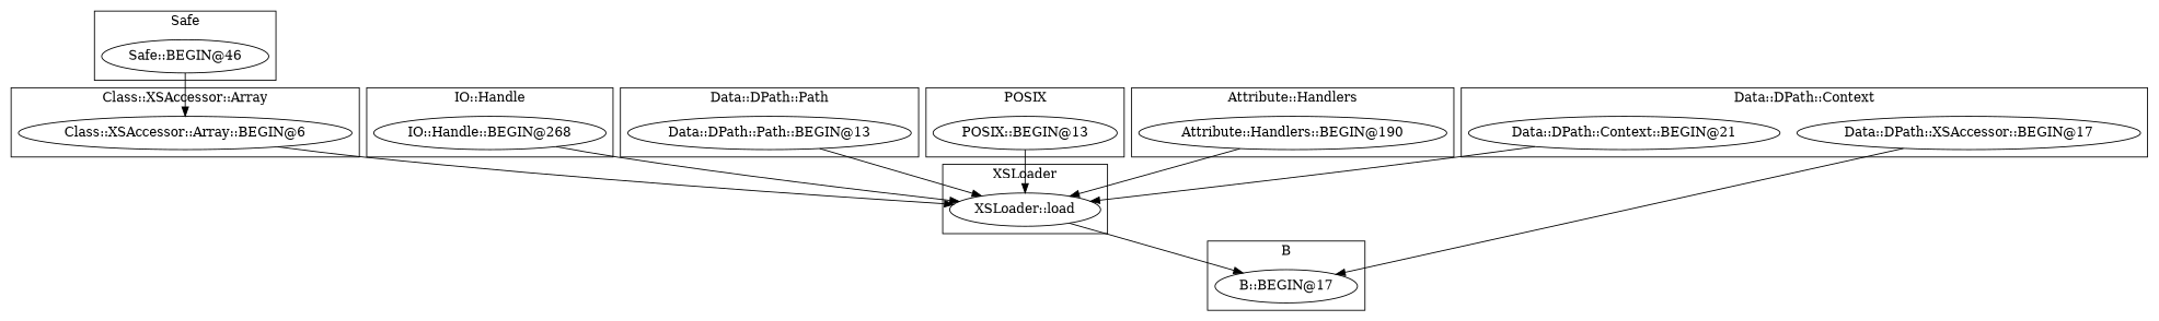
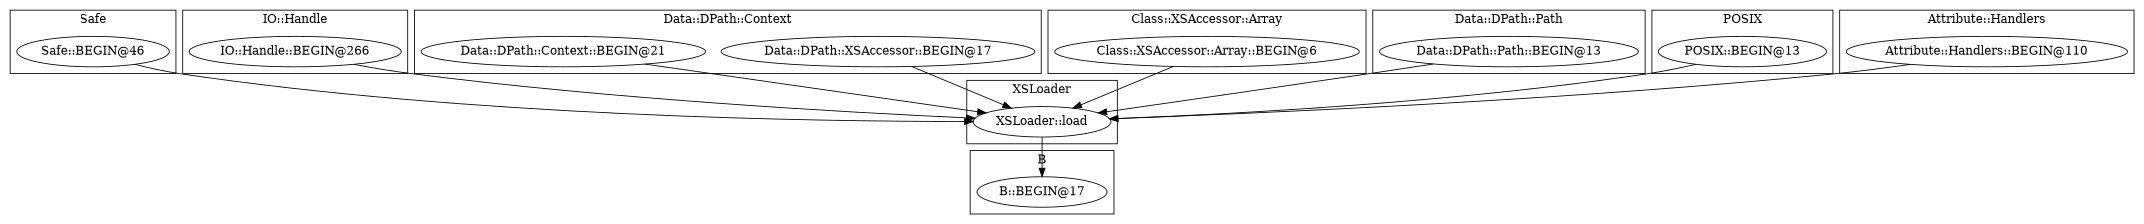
  digraph {
    "Safe::BEGIN@46"
-   "IO::Handle::BEGIN@266" [label="IO::Handle::BEGIN@268"]
+   "IO::Handle::BEGIN@266"
    n3 [label="Data::DPath::XSAccessor::BEGIN@17"]
    n4 [label="Data::DPath::Context::BEGIN@21"]
    "Class::XSAccessor::Array::BEGIN@6"
    "B::BEGIN@17"
    "Data::DPath::Path::BEGIN@13"
    "XSLoader::load"
    "POSIX::BEGIN@13"
-   "Attribute::Handlers::BEGIN@110" [label="Attribute::Handlers::BEGIN@190"]
+   "Attribute::Handlers::BEGIN@110"
    subgraph cluster_1 {
      label=Safe
      "Safe::BEGIN@46"
    }
    subgraph cluster_2 {
      label="IO::Handle"
      "IO::Handle::BEGIN@266"
    }
    subgraph cluster_3 {
      label="Data::DPath::Context"
      n3
      n4
    }
    subgraph cluster_4 {
      label="Class::XSAccessor::Array"
      "Class::XSAccessor::Array::BEGIN@6"
    }
    subgraph cluster_5 {
      label=B
      "B::BEGIN@17"
    }
    subgraph cluster_6 {
      label="Data::DPath::Path"
      "Data::DPath::Path::BEGIN@13"
    }
    subgraph cluster_7 {
      label=XSLoader
      "XSLoader::load"
    }
    subgraph cluster_8 {
      label=POSIX
      "POSIX::BEGIN@13"
    }
    subgraph cluster_9 {
      label="Attribute::Handlers"
      "Attribute::Handlers::BEGIN@110"
    }
-   "Safe::BEGIN@46" -> "Class::XSAccessor::Array::BEGIN@6"
+   "Safe::BEGIN@46" -> "XSLoader::load"
    "IO::Handle::BEGIN@266" -> "XSLoader::load"
-   n3 -> "B::BEGIN@17"
+   n3 -> "XSLoader::load"
    n4 -> "XSLoader::load"
    "Class::XSAccessor::Array::BEGIN@6" -> "XSLoader::load"
    "Data::DPath::Path::BEGIN@13" -> "XSLoader::load"
    "XSLoader::load" -> "B::BEGIN@17"
    "POSIX::BEGIN@13" -> "XSLoader::load"
    "Attribute::Handlers::BEGIN@110" -> "XSLoader::load"
  }
